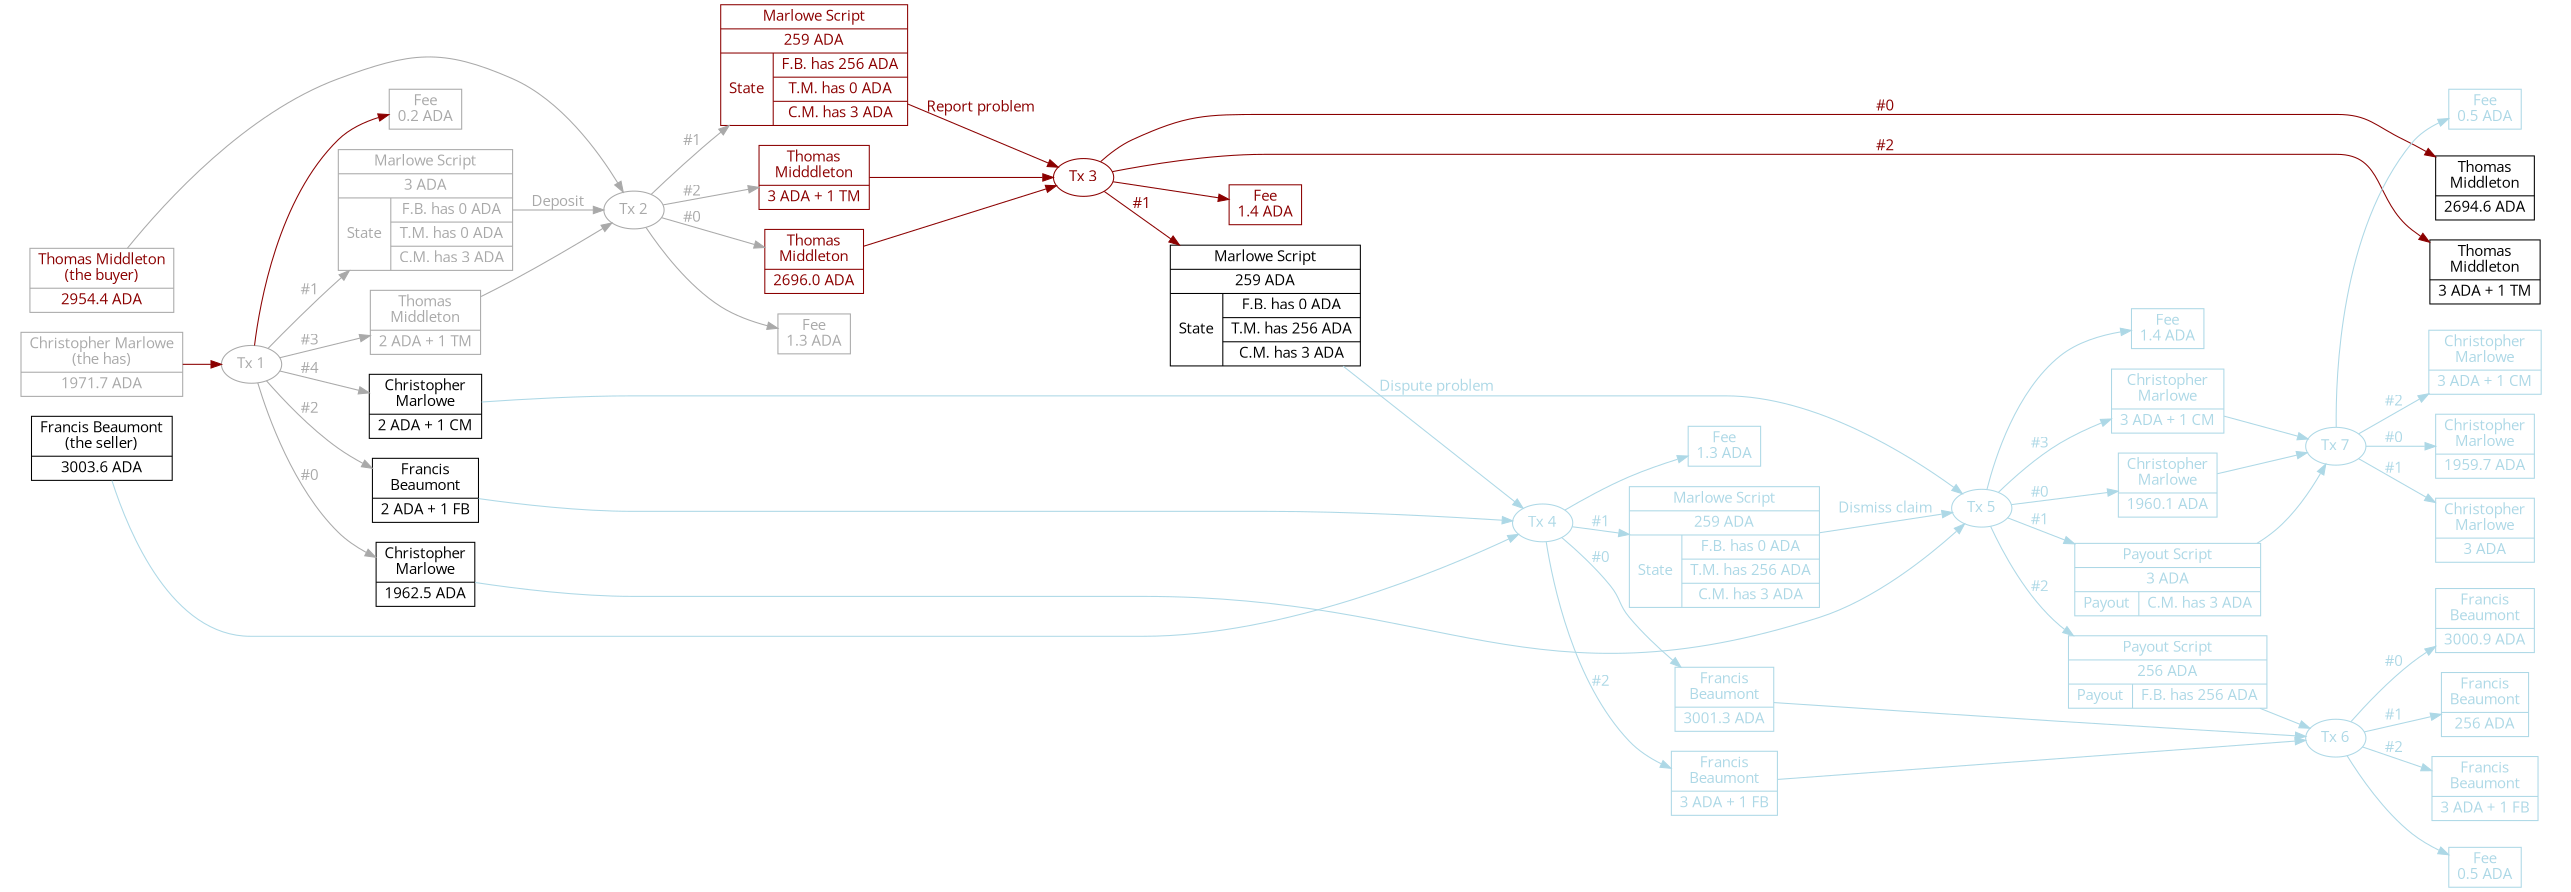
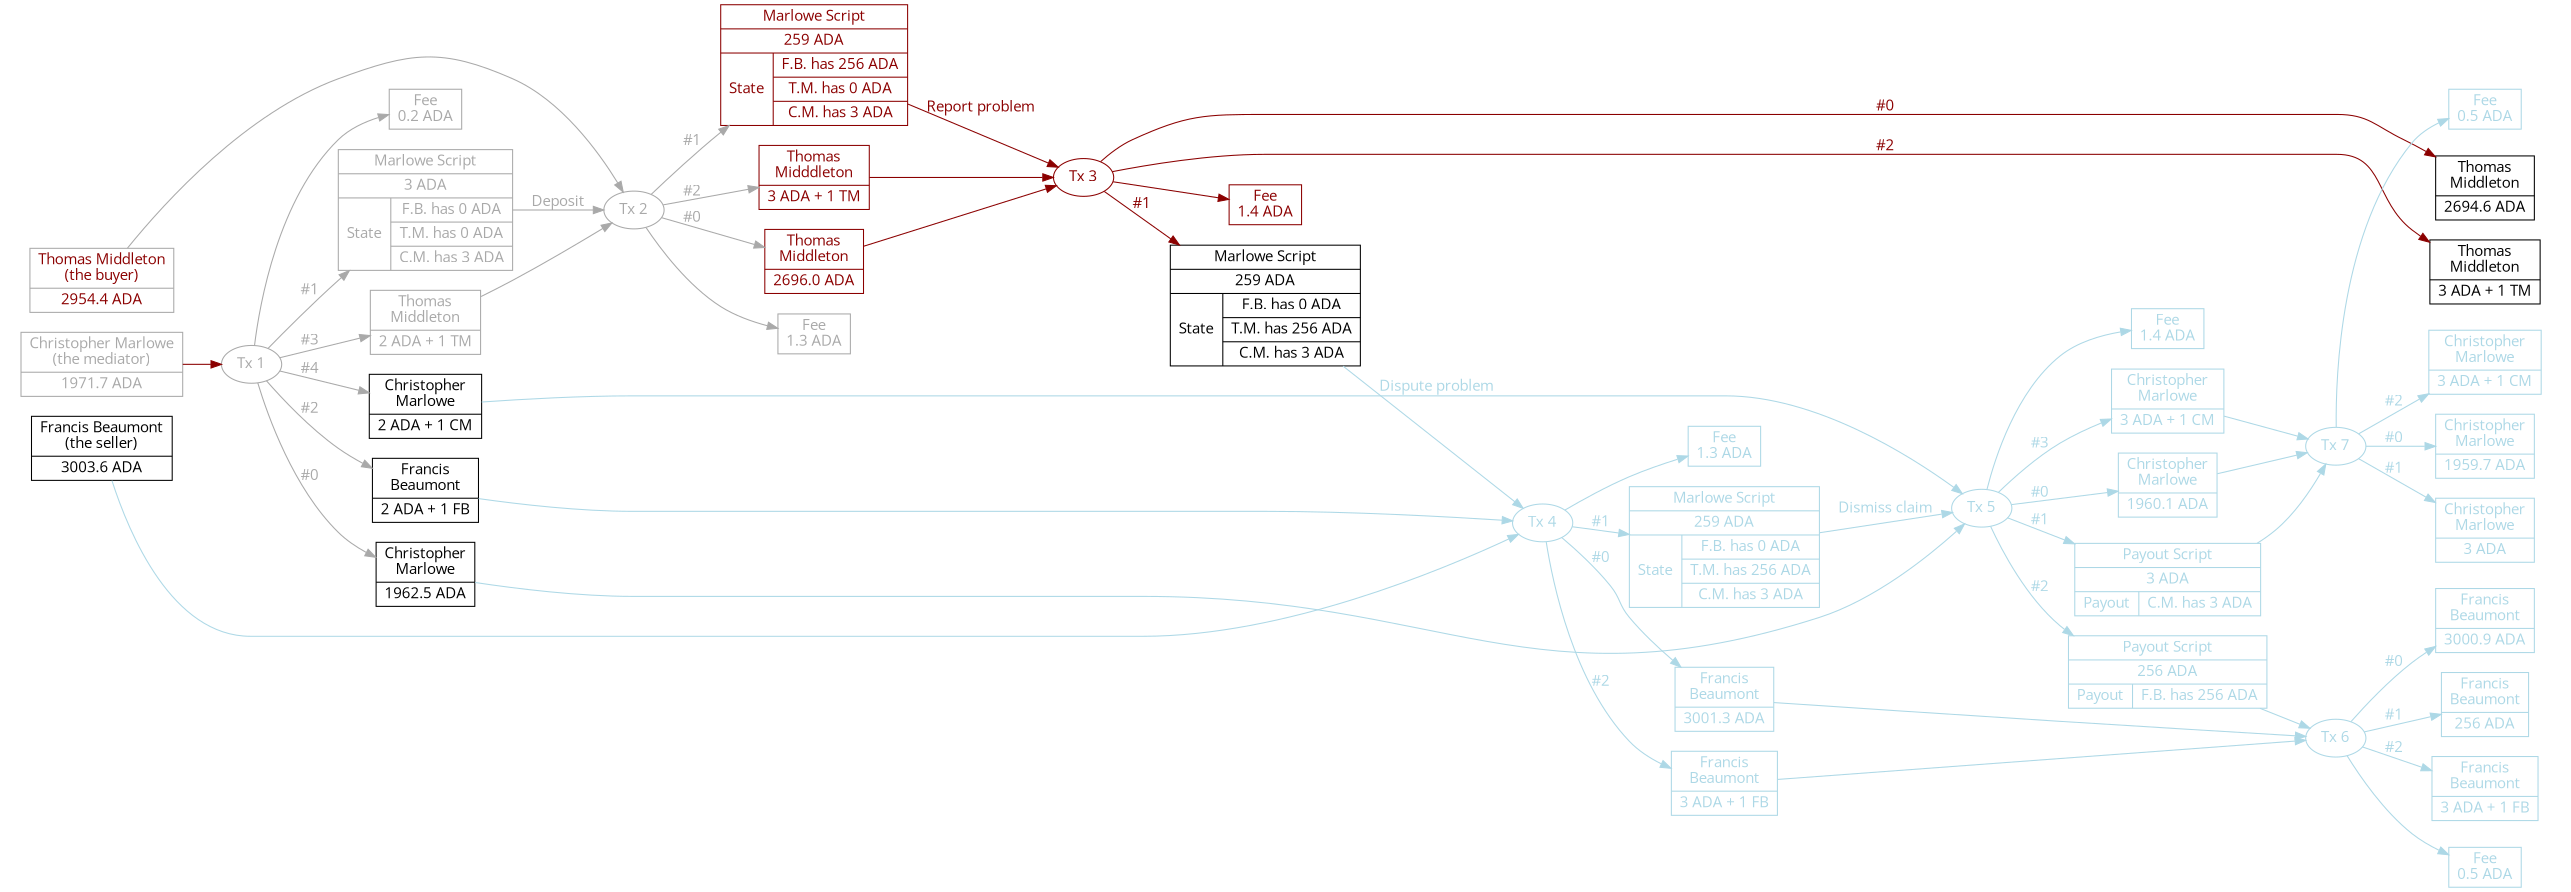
  digraph {
    fontname="Open Sans"
    rankdir=LR
    node [color=lightblue fontcolor=lightblue fontname="Open Sans" shape=record]
    edge [color=lightblue fontcolor=lightblue fontname="Open Sans"]
-   n1 [color=darkgray fontcolor=darkgray label="Christopher Marlowe\n(the has)|1971.7 ADA"]
+   n1 [color=darkgray fontcolor=darkgray label="Christopher Marlowe\n(the mediator)|1971.7 ADA"]
    n2 [color=black fontcolor=black label="Francis Beaumont\n(the seller)|3003.6 ADA"]
    n3 [color=darkgray fontcolor=darkred label="Thomas Middleton\n(the buyer)|2954.4 ADA"]
    n4 [color=darkred fontcolor=darkred label="Thomas\nMiddleton|2696.0 ADA"]
    n5 [color=darkred fontcolor=darkred label="Thomas\nMidddleton|3 ADA + 1 TM"]
    n6 [label="Francis\nBeaumont|3001.3 ADA"]
    n7 [label="Francis\nBeaumont|3 ADA + 1 FB"]
    n8 [label="Christopher\nMarlowe|1960.1 ADA"]
    n9 [label="Christopher\nMarlowe|3 ADA + 1 CM"]
    n10 [label="Payout Script|3 ADA|{Payout|C.M. has 3 ADA}"]
    n11 [label="Payout Script|256 ADA|{Payout|F.B. has 256 ADA}"]
    n12 [color=black fontcolor=black label="Thomas\nMiddleton|2694.6 ADA"]
    n13 [color=black fontcolor=black label="Thomas\nMiddleton|3 ADA + 1 TM"]
    n14 [label="Francis\nBeaumont|3000.9 ADA"]
    n15 [label="Francis\nBeaumont|256 ADA"]
    n16 [label="Francis\nBeaumont|3 ADA + 1 FB"]
    n17 [label="Christopher\nMarlowe|1959.7 ADA"]
    n18 [label="Christopher\nMarlowe|3 ADA"]
    n19 [label="Christopher\nMarlowe|3 ADA + 1 CM"]
    n20 [color=darkgray fontcolor=darkgray label="Tx 1" shape=oval]
    n21 [label="Tx 4" shape=oval]
    n22 [color=darkgray fontcolor=darkgray label="Tx 2" shape=oval]
    n23 [color=darkred fontcolor=darkred label="Tx 3" shape=oval]
    n24 [label="Tx 6" shape=oval]
    n25 [label="Tx 7" shape=oval]
    n26 [color=darkgray fontcolor=darkgray label="Marlowe Script|3 ADA|{State|{F.B. has 0 ADA|T.M. has 0 ADA|C.M. has 3 ADA}}"]
    n27 [color=black fontcolor=black label="Christopher\nMarlowe|1962.5 ADA"]
    n28 [color=black fontcolor=black label="Christopher\nMarlowe|2 ADA + 1 CM"]
    n29 [color=black fontcolor=black label="Francis\nBeaumont|2 ADA + 1 FB"]
    n30 [color=darkgray fontcolor=darkgray label="Thomas\nMiddleton|2 ADA + 1 TM"]
    n31 [color=darkgray fontcolor=darkgray label="Fee\n0.2 ADA"]
    n32 [label="Marlowe Script|259 ADA|{State|{F.B. has 0 ADA|T.M. has 256 ADA|C.M. has 3 ADA}}"]
    n33 [label="Fee\n1.3 ADA"]
    n34 [color=darkred fontcolor=darkred label="Marlowe Script|259 ADA|{State|{F.B. has 256 ADA|T.M. has 0 ADA|C.M. has 3 ADA}}"]
    n35 [color=darkgray fontcolor=darkgray label="Fee\n1.3 ADA"]
    n36 [label="Tx 5" shape=oval]
    n37 [label="Fee\n1.4 ADA"]
    n38 [color=black fontcolor=black label="Marlowe Script|259 ADA|{State|{F.B. has 0 ADA|T.M. has 256 ADA|C.M. has 3 ADA}}"]
    n39 [color=darkred fontcolor=darkred label="Fee\n1.4 ADA"]
    n40 [label="Fee\n0.5 ADA"]
    n41 [label="Fee\n0.5 ADA"]
    subgraph cluster_1 {
      peripheries=0
      n1
      n2
      n3
    }
    subgraph cluster_2 {
      peripheries=0
      n4
      n5
    }
    subgraph cluster_3 {
      peripheries=0
      n6
      n7
    }
    subgraph cluster_4 {
      peripheries=0
      n8
      n9
    }
    subgraph cluster_5 {
      peripheries=0
      n10
      n11
    }
    subgraph cluster_6 {
      peripheries=0
      subgraph cluster_7 {
        peripheries=0
        n12
        n13
      }
      subgraph cluster_8 {
        peripheries=0
        n14
        n15
        n16
      }
      subgraph cluster_9 {
        peripheries=0
        n17
        n18
        n19
      }
    }
    n1 -> n20 [color=darkred fontcolor=darkgray]
    n2 -> n21
    n3 -> n22 [color=darkgray fontcolor=darkgray]
    n4 -> n23 [color=darkred fontcolor=darkred]
    n5 -> n23 [color=darkred fontcolor=darkred]
    n6 -> n24
    n7 -> n24
    n8 -> n25
    n9 -> n25
    n10 -> n25
    n11 -> n24
    n20 -> n26 [color=darkgray fontcolor=darkgray label="#1"]
    n20 -> n27 [color=darkgray fontcolor=darkgray label="#0"]
    n20 -> n28 [color=darkgray fontcolor=darkgray label="#4"]
    n20 -> n29 [color=darkgray fontcolor=darkgray label="#2"]
    n20 -> n30 [color=darkgray fontcolor=darkgray label="#3"]
-   n20 -> n31 [color=darkred fontcolor=darkgray]
+   n20 -> n31 [color=darkgray fontcolor=darkgray]
    n21 -> n6 [label="#0"]
    n21 -> n7 [label="#2"]
    n21 -> n32 [label="#1"]
    n21 -> n33
    n22 -> n4 [color=darkgray fontcolor=darkgray label="#0"]
    n22 -> n5 [color=darkgray fontcolor=darkgray label="#2"]
    n22 -> n34 [color=darkgray fontcolor=darkgray label="#1"]
    n22 -> n35 [color=darkgray fontcolor=darkgray]
    n23 -> n12 [color=darkred fontcolor=darkred label="#0"]
    n23 -> n13 [color=darkred fontcolor=darkred label="#2"]
    n23 -> n38 [color=darkred fontcolor=darkred label="#1"]
    n23 -> n39 [color=darkred fontcolor=darkred]
    n24 -> n14 [label="#0"]
    n24 -> n15 [label="#1"]
    n24 -> n16 [label="#2"]
    n24 -> n40
    n25 -> n17 [label="#0"]
    n25 -> n18 [label="#1"]
    n25 -> n19 [label="#2"]
    n25 -> n41
    n26 -> n22 [color=darkgray fontcolor=darkgray label=Deposit]
    n27 -> n36
    n28 -> n36
    n29 -> n21
    n30 -> n22 [color=darkgray fontcolor=darkgray]
    n32 -> n36 [label="Dismiss claim"]
    n34 -> n23 [color=darkred fontcolor=darkred label="Report problem"]
    n36 -> n8 [label="#0"]
    n36 -> n9 [label="#3"]
    n36 -> n10 [label="#1"]
    n36 -> n11 [label="#2"]
    n36 -> n37
    n38 -> n21 [label="Dispute problem"]
  }
